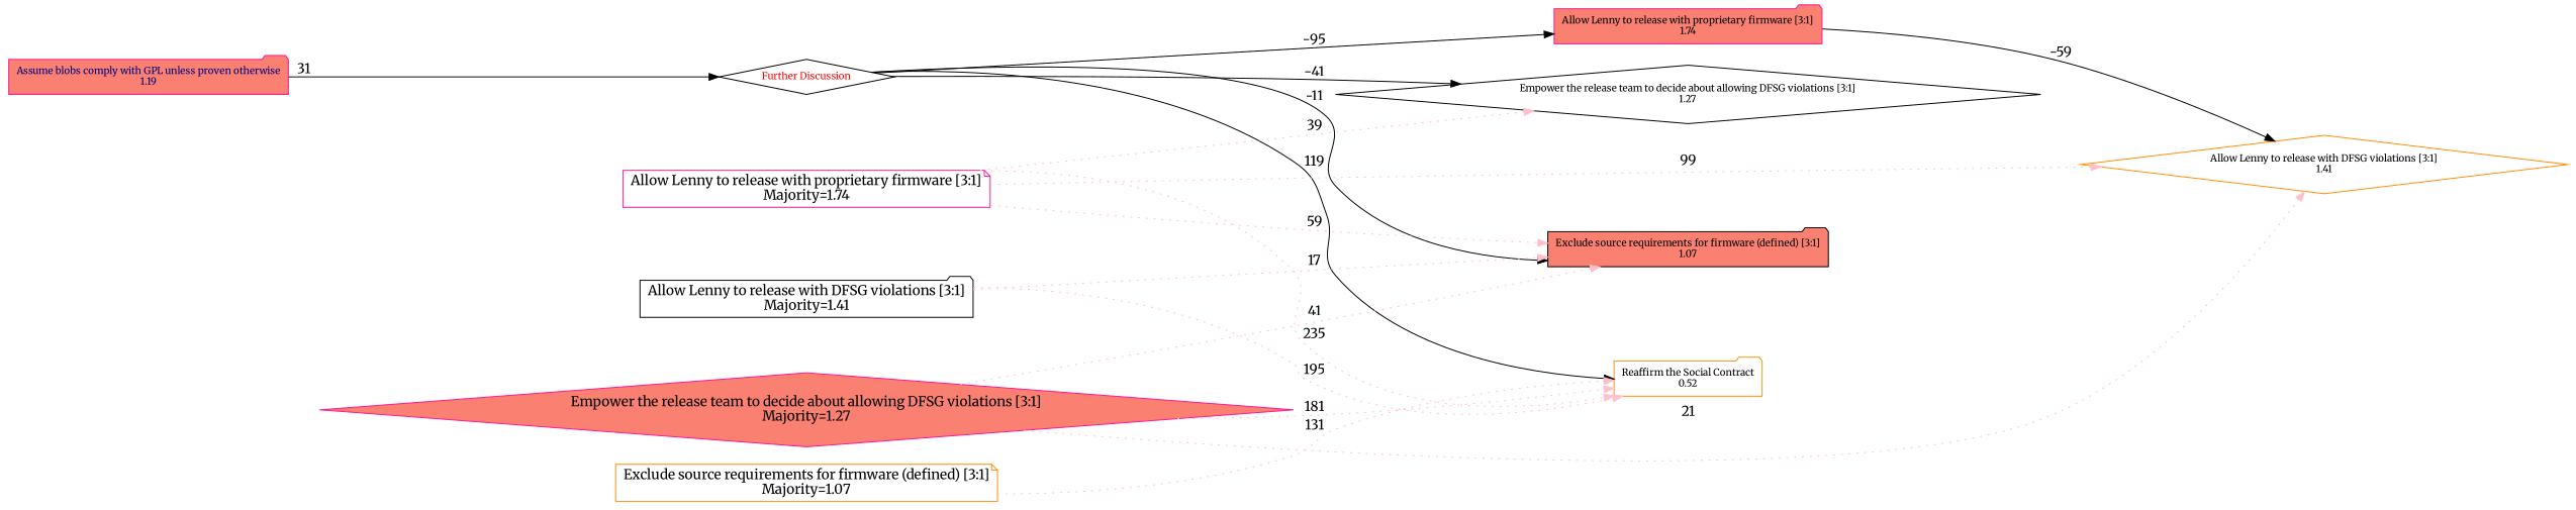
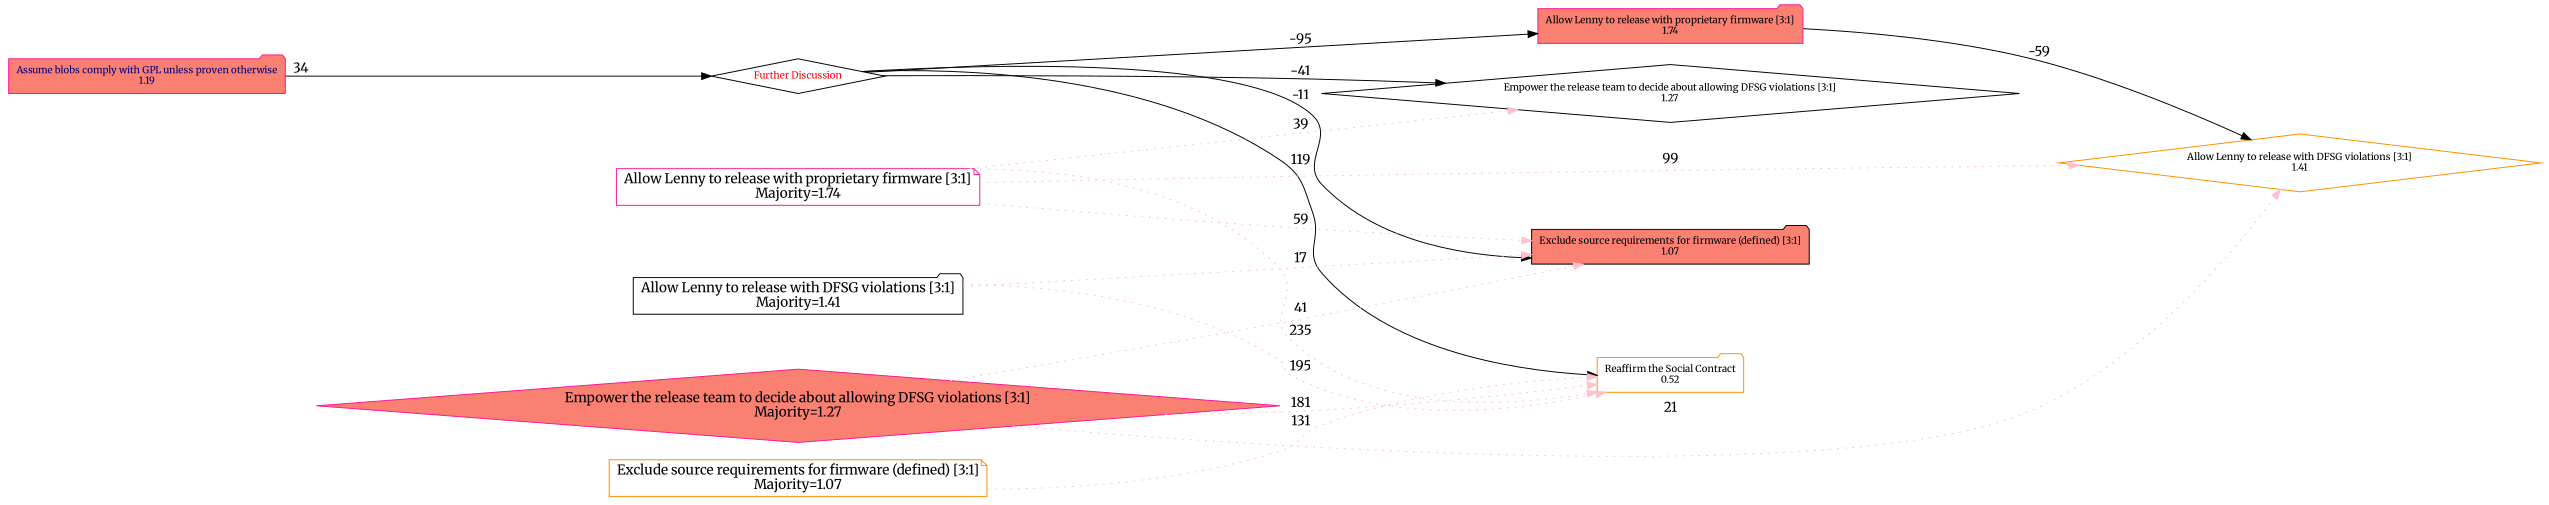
  digraph {
    fontname=Merriweather
    rankdir=LR
    ranksep=0.25
    node [color=black fillcolor=white fontname=Merriweather fontsize=10 shape=folder style=filled]
    edge [fontname=Merriweather color=pink style=dotted]
    "Reaffirm the Social Contract\n0.52" [color=darkorange]
    "Further Discussion" [fontcolor=Red shape=diamond]
    "Allow Lenny to release with proprietary firmware [3:1]\n1.74" [color=deeppink fillcolor=salmon]
    "Empower the release team to decide about allowing DFSG violations [3:1]\n1.27" [shape=diamond]
    "Exclude source requirements for firmware (defined) [3:1]\n1.07" [fillcolor=salmon]
    "Allow Lenny to release with DFSG violations [3:1]\n1.41" [color=darkorange shape=diamond]
    "Allow Lenny to release with proprietary firmware [3:1]\nMajority=1.74" [color=deeppink shape=note fontsize=""]
    "Empower the release team to decide about allowing DFSG violations [3:1]\nMajority=1.27" [color=deeppink fillcolor=salmon shape=diamond fontsize=""]
    "Allow Lenny to release with DFSG violations [3:1]\nMajority=1.41" [fontsize=""]
    "Exclude source requirements for firmware (defined) [3:1]\nMajority=1.07" [color=darkorange shape=note fontsize=""]
    "Assume blobs comply with GPL unless proven otherwise\n1.19" [color=deeppink fillcolor=salmon fontcolor=NavyBlue]
    "Further Discussion" -> "Reaffirm the Social Contract\n0.52" [label=119 color="" style=""]
    "Further Discussion" -> "Allow Lenny to release with proprietary firmware [3:1]\n1.74" [label=-95 color="" style=""]
    "Further Discussion" -> "Empower the release team to decide about allowing DFSG violations [3:1]\n1.27" [label=-41 color="" style=""]
    "Further Discussion" -> "Exclude source requirements for firmware (defined) [3:1]\n1.07" [label=-11 color="" style=""]
    "Allow Lenny to release with proprietary firmware [3:1]\n1.74" -> "Allow Lenny to release with DFSG violations [3:1]\n1.41" [label=-59 color="" style=""]
    "Allow Lenny to release with proprietary firmware [3:1]\nMajority=1.74" -> "Reaffirm the Social Contract\n0.52" [label=235]
    "Allow Lenny to release with proprietary firmware [3:1]\nMajority=1.74" -> "Empower the release team to decide about allowing DFSG violations [3:1]\n1.27" [label=39]
    "Allow Lenny to release with proprietary firmware [3:1]\nMajority=1.74" -> "Exclude source requirements for firmware (defined) [3:1]\n1.07" [label=59]
    "Allow Lenny to release with proprietary firmware [3:1]\nMajority=1.74" -> "Allow Lenny to release with DFSG violations [3:1]\n1.41" [label=99]
    "Empower the release team to decide about allowing DFSG violations [3:1]\nMajority=1.27" -> "Reaffirm the Social Contract\n0.52" [label=181]
    "Empower the release team to decide about allowing DFSG violations [3:1]\nMajority=1.27" -> "Exclude source requirements for firmware (defined) [3:1]\n1.07" [label=41]
    "Empower the release team to decide about allowing DFSG violations [3:1]\nMajority=1.27" -> "Allow Lenny to release with DFSG violations [3:1]\n1.41" [label=21]
    "Allow Lenny to release with DFSG violations [3:1]\nMajority=1.41" -> "Reaffirm the Social Contract\n0.52" [label=195]
    "Allow Lenny to release with DFSG violations [3:1]\nMajority=1.41" -> "Exclude source requirements for firmware (defined) [3:1]\n1.07" [label=17]
    "Exclude source requirements for firmware (defined) [3:1]\nMajority=1.07" -> "Reaffirm the Social Contract\n0.52" [label=131]
-   "Assume blobs comply with GPL unless proven otherwise\n1.19" -> "Further Discussion" [label=31 color="" style=""]
+   "Assume blobs comply with GPL unless proven otherwise\n1.19" -> "Further Discussion" [label=34 color="" style=""]
  }
